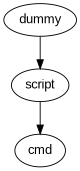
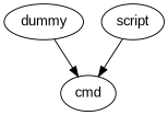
  digraph {
    fontname="Liberation Sans"
    node [fontname="Liberation Sans" type=shell]
    edge [fontname="Liberation Sans"]
    dummy [type=dummy]
    cmd [cmd="echo ${bizdate}" output="/tmp/hpipe/examples/shell/output/${bizdate}/cmd"]
    script [output="/tmp/hpipe/examples/shell/output/${bizdate}/script" script="script.sh ${bizdate} 'space and' 'XX YY' xxx-asdf_rr.sh"]
-   dummy -> script
+   dummy -> cmd
    script -> cmd
  }
